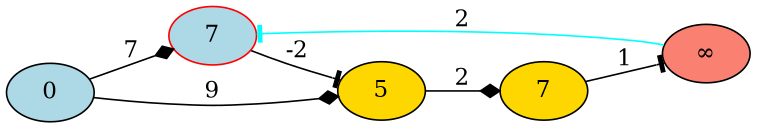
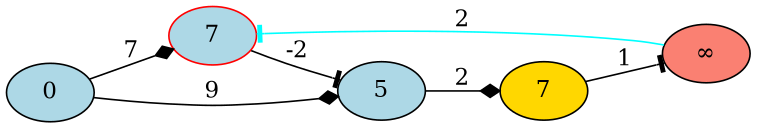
  strict digraph {
    rankdir=LR
    node [style=filled fillcolor=lightblue]
    edge [arrowhead=diamond]
    n1 [label=0]
    n2 [color=red label=7]
-   n3 [label=5 fillcolor=gold]
+   n3 [label=5]
    n4 [label=7 fillcolor=gold]
    n5 [label="∞" fillcolor=salmon]
    n1 -> n2 [label=7]
    n1 -> n3 [label=9]
    n2 -> n3 [label=-2 arrowhead=tee]
    n3 -> n4 [label=2]
    n4 -> n5 [label=1 arrowhead=tee]
    n5 -> n2 [color=cyan label=2 arrowhead=tee]
  }
